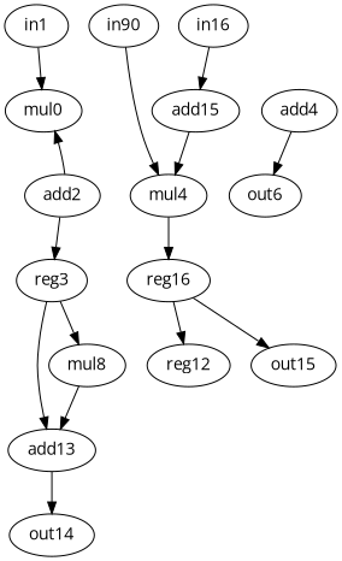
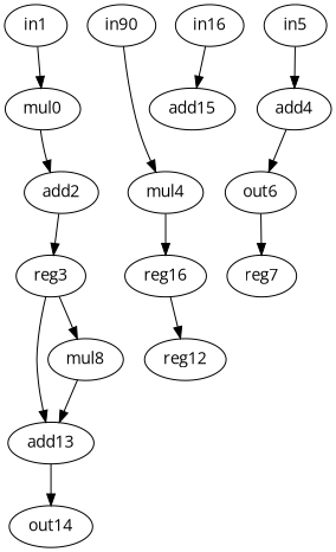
  digraph {
    fontname="Open Sans"
    node [fontname="Open Sans" op=reg]
    edge [fontname="Open Sans" port=0 weight=0]
    n1 [label=mul0 op=mul]
    n2 [label=add2]
    n3 [label=reg3]
    n4 [label=in1 op=in]
    n5 [label=in90 op=in]
    n6 [label=mul4 op=mul]
    n7 [label=reg16]
    n8 [label=reg12]
-   n9 [label=out15 op=out]
    n10 [label=add13 op=add]
    n11 [label=out14 op=out]
    n12 [label=add15 op=addi value=2]
    n13 [label=in16 op=in]
    n14 [label=mul8 op=mul]
    n15 [label=add4]
    n16 [label=out6]
-   n2 -> n1
+   n17 [label=reg7]
+   n18 [label=in5 op=in]
+   n1 -> n2
    n2 -> n3
    n3 -> n10
    n3 -> n14 [port=1]
    n4 -> n1 [port=1]
    n5 -> n6 [port=1]
    n6 -> n7 [weight=1]
    n7 -> n8
-   n7 -> n9
    n10 -> n11 [weight=1]
-   n12 -> n6
    n13 -> n12
    n14 -> n10 [port=1]
    n15 -> n16
+   n16 -> n17
+   n18 -> n15
  }
